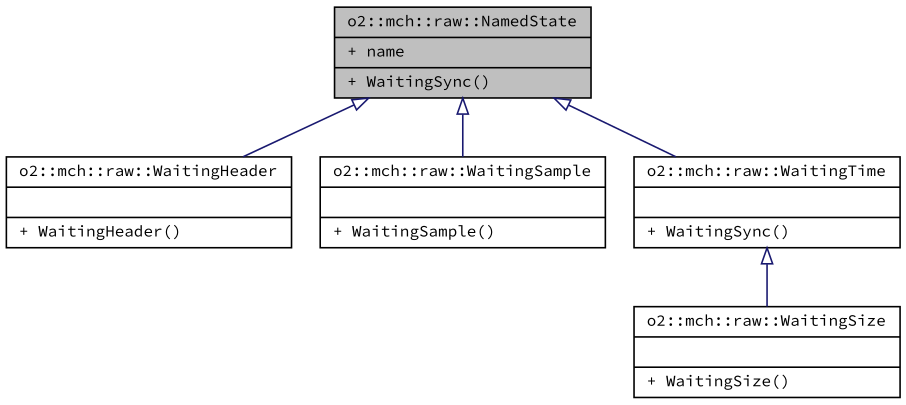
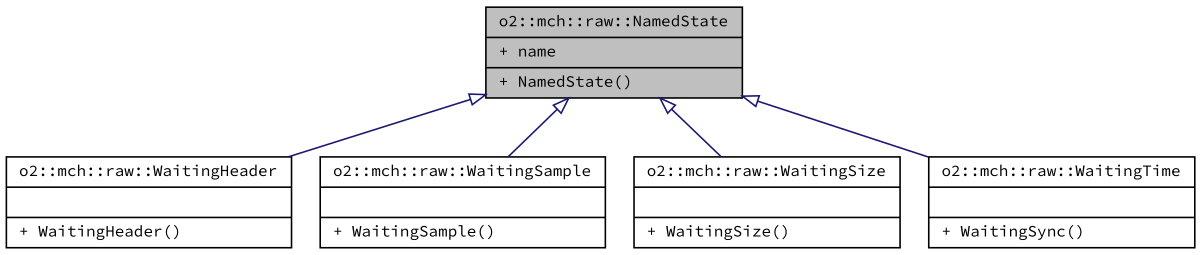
  digraph {
    fontname="Source Code Pro"
    node [color=black fontname="Source Code Pro" fontsize=10 shape=record]
    edge [arrowtail=onormal color=midnightblue dir=back fontname="Source Code Pro" fontsize=10 labelfontname=Helvetica labelfontsize=10 style=solid]
-   n1 [fillcolor=grey75 fontcolor=black height=0.2 label="{o2::mch::raw::NamedState\n|+ name\l|+ WaitingSync()\l}" style=filled width=0.4]
+   n1 [fillcolor=grey75 fontcolor=black height=0.2 label="{o2::mch::raw::NamedState\n|+ name\l|+ NamedState()\l}" style=filled width=0.4]
    n2 [height=0.2 label="{o2::mch::raw::WaitingHeader\n||+ WaitingHeader()\l}" width=0.4]
    n3 [height=0.2 label="{o2::mch::raw::WaitingSample\n||+ WaitingSample()\l}" width=0.4]
    n4 [height=0.2 label="{o2::mch::raw::WaitingSize\n||+ WaitingSize()\l}" width=0.4]
    n5 [height=0.2 label="{o2::mch::raw::WaitingTime\n||+ WaitingSync()\l}" width=0.4]
    n1 -> n2
    n1 -> n3
-   n5 -> n4
+   n1 -> n4
    n1 -> n5
  }
